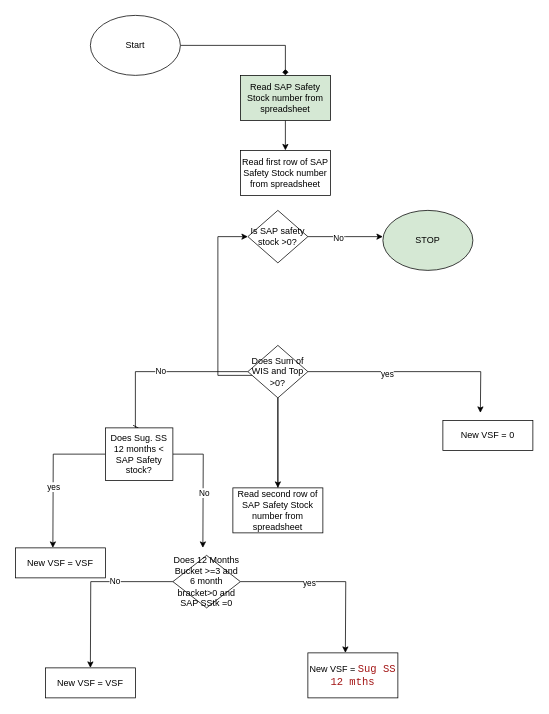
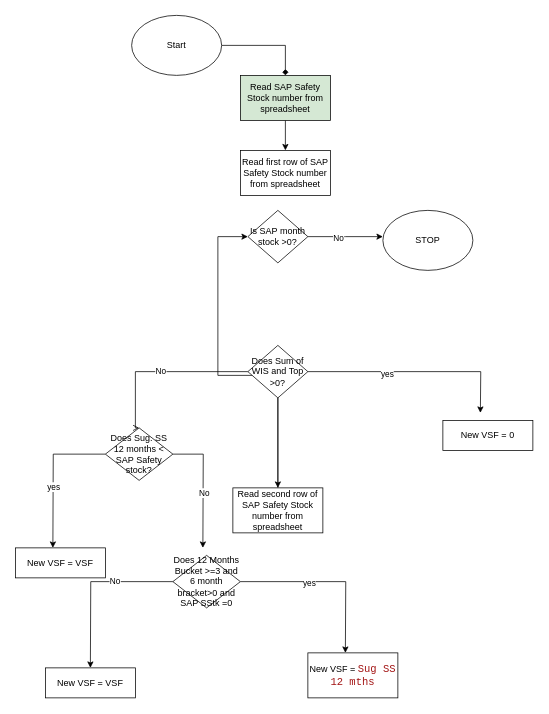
  <mxCell id="0" />
  <mxCell id="1" parent="0" />
  <mxCell id="2" style="edgeStyle=orthogonalEdgeStyle;rounded=0;orthogonalLoop=1;jettySize=auto;html=1;entryX=0.5;entryY=0;entryDx=0;entryDy=0;endArrow=diamond;" edge="1" parent="1" source="3" target="5"><mxGeometry relative="1" as="geometry" /></mxCell>
- <mxCell id="3" value="Start" style="ellipse;whiteSpace=wrap;html=1;" vertex="1" parent="1"><mxGeometry x="120" y="20" width="120" height="80" as="geometry" /></mxCell>
+ <mxCell id="3" value="Start" style="ellipse;whiteSpace=wrap;html=1;" vertex="1" parent="1"><mxGeometry x="175" y="20" width="120" height="80" as="geometry" /></mxCell>
  <mxCell id="4" style="edgeStyle=orthogonalEdgeStyle;rounded=0;orthogonalLoop=1;jettySize=auto;html=1;exitX=0.5;exitY=1;exitDx=0;exitDy=0;entryX=0.5;entryY=0;entryDx=0;entryDy=0;" edge="1" parent="1" source="5" target="6"><mxGeometry relative="1" as="geometry" /></mxCell>
  <mxCell id="5" value="Read SAP Safety Stock number from spreadsheet" style="rounded=0;whiteSpace=wrap;html=1;fillColor=#d5e8d4;" vertex="1" parent="1"><mxGeometry x="320" y="100" width="120" height="60" as="geometry" /></mxCell>
  <mxCell id="6" value="Read first row of SAP Safety Stock number from spreadsheet" style="rounded=0;whiteSpace=wrap;html=1;" vertex="1" parent="1"><mxGeometry x="320" y="200" width="120" height="60" as="geometry" /></mxCell>
  <mxCell id="7" style="edgeStyle=orthogonalEdgeStyle;rounded=0;orthogonalLoop=1;jettySize=auto;html=1;entryX=0;entryY=0.25;entryDx=0;entryDy=0;" edge="1" parent="1" source="9"><mxGeometry relative="1" as="geometry"><mxPoint x="510" y="315" as="targetPoint" /></mxGeometry></mxCell>
  <mxCell id="8" value="No" style="edgeLabel;html=1;align=center;verticalAlign=middle;resizable=0;points=[];" vertex="1" connectable="0" parent="7"><mxGeometry x="-0.204" y="-1" relative="1" as="geometry"><mxPoint as="offset" /></mxGeometry></mxCell>
- <mxCell id="9" value="Is SAP safety stock &amp;gt;0?" style="rhombus;whiteSpace=wrap;html=1;" vertex="1" parent="1"><mxGeometry x="330" y="280" width="80" height="70" as="geometry" /></mxCell>
+ <mxCell id="9" value="Is SAP month stock &amp;gt;0?" style="rhombus;whiteSpace=wrap;html=1;" vertex="1" parent="1"><mxGeometry x="330" y="280" width="80" height="70" as="geometry" /></mxCell>
  <mxCell id="10" style="edgeStyle=orthogonalEdgeStyle;rounded=0;orthogonalLoop=1;jettySize=auto;html=1;entryX=0;entryY=0.5;entryDx=0;entryDy=0;" edge="1" parent="1" source="11" target="9"><mxGeometry relative="1" as="geometry" /></mxCell>
  <mxCell id="11" value="Read second row of SAP Safety Stock number from spreadsheet" style="rounded=0;whiteSpace=wrap;html=1;" vertex="1" parent="1"><mxGeometry x="310" y="650" width="120" height="60" as="geometry" /></mxCell>
  <mxCell id="12" style="edgeStyle=orthogonalEdgeStyle;rounded=0;orthogonalLoop=1;jettySize=auto;html=1;entryX=0.5;entryY=0;entryDx=0;entryDy=0;" edge="1" parent="1" source="17" target="11"><mxGeometry relative="1" as="geometry" /></mxCell>
  <mxCell id="13" style="edgeStyle=orthogonalEdgeStyle;rounded=0;orthogonalLoop=1;jettySize=auto;html=1;" edge="1" parent="1" source="17"><mxGeometry relative="1" as="geometry"><mxPoint x="640" y="550" as="targetPoint" /></mxGeometry></mxCell>
  <mxCell id="14" value="yes" style="edgeLabel;html=1;align=center;verticalAlign=middle;resizable=0;points=[];" vertex="1" connectable="0" parent="13"><mxGeometry x="-0.265" y="-2" relative="1" as="geometry"><mxPoint as="offset" /></mxGeometry></mxCell>
  <mxCell id="15" style="edgeStyle=orthogonalEdgeStyle;rounded=0;orthogonalLoop=1;jettySize=auto;html=1;entryX=0.5;entryY=0;entryDx=0;entryDy=0;endArrow=open;" edge="1" parent="1" source="17" target="23"><mxGeometry relative="1" as="geometry"><mxPoint x="90" y="550" as="targetPoint" /><Array as="points"><mxPoint x="180" y="495" /></Array></mxGeometry></mxCell>
  <mxCell id="16" value="No" style="edgeLabel;html=1;align=center;verticalAlign=middle;resizable=0;points=[];" vertex="1" connectable="0" parent="15"><mxGeometry x="0.018" y="-2" relative="1" as="geometry"><mxPoint as="offset" /></mxGeometry></mxCell>
  <mxCell id="17" value="Does Sum of WIS and Top &amp;gt;0?" style="rhombus;whiteSpace=wrap;html=1;" vertex="1" parent="1"><mxGeometry x="330" y="460" width="80" height="70" as="geometry" /></mxCell>
  <mxCell id="18" value="New VSF = 0" style="rounded=0;whiteSpace=wrap;html=1;" vertex="1" parent="1"><mxGeometry x="590" y="560" width="120" height="40" as="geometry" /></mxCell>
  <mxCell id="19" style="edgeStyle=orthogonalEdgeStyle;rounded=0;orthogonalLoop=1;jettySize=auto;html=1;" edge="1" parent="1" source="23"><mxGeometry relative="1" as="geometry"><mxPoint x="70" y="730" as="targetPoint" /></mxGeometry></mxCell>
  <mxCell id="20" value="yes" style="edgeLabel;html=1;align=center;verticalAlign=middle;resizable=0;points=[];" vertex="1" connectable="0" parent="19"><mxGeometry x="0.163" relative="1" as="geometry"><mxPoint as="offset" /></mxGeometry></mxCell>
  <mxCell id="21" style="edgeStyle=orthogonalEdgeStyle;rounded=0;orthogonalLoop=1;jettySize=auto;html=1;" edge="1" parent="1" source="23"><mxGeometry relative="1" as="geometry"><mxPoint x="270" y="730" as="targetPoint" /></mxGeometry></mxCell>
  <mxCell id="22" value="No" style="edgeLabel;html=1;align=center;verticalAlign=middle;resizable=0;points=[];" vertex="1" connectable="0" parent="21"><mxGeometry x="0.108" y="1" relative="1" as="geometry"><mxPoint as="offset" /></mxGeometry></mxCell>
- <mxCell id="23" value="Does Sug. SS 12 months &amp;lt; SAP Safety stock?" style="whiteSpace=wrap;html=1;rounded=0;" vertex="1" parent="1"><mxGeometry x="140" y="570" width="90" height="70" as="geometry" /></mxCell>
+ <mxCell id="23" value="Does Sug. SS 12 months &amp;lt; SAP Safety stock?" style="rhombus;whiteSpace=wrap;html=1;" vertex="1" parent="1"><mxGeometry x="140" y="570" width="90" height="70" as="geometry" /></mxCell>
  <mxCell id="24" style="edgeStyle=orthogonalEdgeStyle;rounded=0;orthogonalLoop=1;jettySize=auto;html=1;exitX=1;exitY=0.5;exitDx=0;exitDy=0;" edge="1" parent="1" source="28"><mxGeometry relative="1" as="geometry"><mxPoint x="460" y="870" as="targetPoint" /></mxGeometry></mxCell>
  <mxCell id="25" value="yes" style="edgeLabel;html=1;align=center;verticalAlign=middle;resizable=0;points=[];" vertex="1" connectable="0" parent="24"><mxGeometry x="-0.227" y="-1" relative="1" as="geometry"><mxPoint as="offset" /></mxGeometry></mxCell>
  <mxCell id="26" style="edgeStyle=orthogonalEdgeStyle;rounded=0;orthogonalLoop=1;jettySize=auto;html=1;" edge="1" parent="1" source="28"><mxGeometry relative="1" as="geometry"><mxPoint x="120" y="890" as="targetPoint" /></mxGeometry></mxCell>
  <mxCell id="27" value="No" style="edgeLabel;html=1;align=center;verticalAlign=middle;resizable=0;points=[];" vertex="1" connectable="0" parent="26"><mxGeometry x="-0.305" y="-1" relative="1" as="geometry"><mxPoint as="offset" /></mxGeometry></mxCell>
  <mxCell id="28" value="Does 12 Months Bucket &amp;gt;=3 and 6 month bracket&amp;gt;0 and SAP SStk =0" style="rhombus;whiteSpace=wrap;html=1;" vertex="1" parent="1"><mxGeometry x="230" y="740" width="90" height="70" as="geometry" /></mxCell>
  <mxCell id="29" value="New VSF = VSF" style="rounded=0;whiteSpace=wrap;html=1;" vertex="1" parent="1"><mxGeometry y="730" width="120" height="40" as="geometry" x="20" /></mxCell>
  <mxCell id="30" value="New VSF =&amp;nbsp;&lt;span style=&quot;color: rgb(163 , 21 , 21) ; background-color: rgb(255 , 255 , 255) ; font-family: &amp;#34;consolas&amp;#34; , &amp;#34;courier new&amp;#34; , monospace ; font-size: 14px&quot;&gt;Sug SS 12 mths&lt;/span&gt;" style="rounded=0;whiteSpace=wrap;html=1;" vertex="1" parent="1"><mxGeometry x="410" y="870" width="120" height="60" as="geometry" /></mxCell>
  <mxCell id="31" value="New VSF = VSF" style="rounded=0;whiteSpace=wrap;html=1;" vertex="1" parent="1"><mxGeometry x="60" y="890" width="120" height="40" as="geometry" /></mxCell>
- <mxCell id="32" value="STOP" style="ellipse;whiteSpace=wrap;html=1;fillColor=#d5e8d4;" vertex="1" parent="1"><mxGeometry x="510" y="280" width="120" height="80" as="geometry" /></mxCell>
+ <mxCell id="32" value="STOP" style="ellipse;whiteSpace=wrap;html=1;" vertex="1" parent="1"><mxGeometry x="510" y="280" width="120" height="80" as="geometry" /></mxCell>
